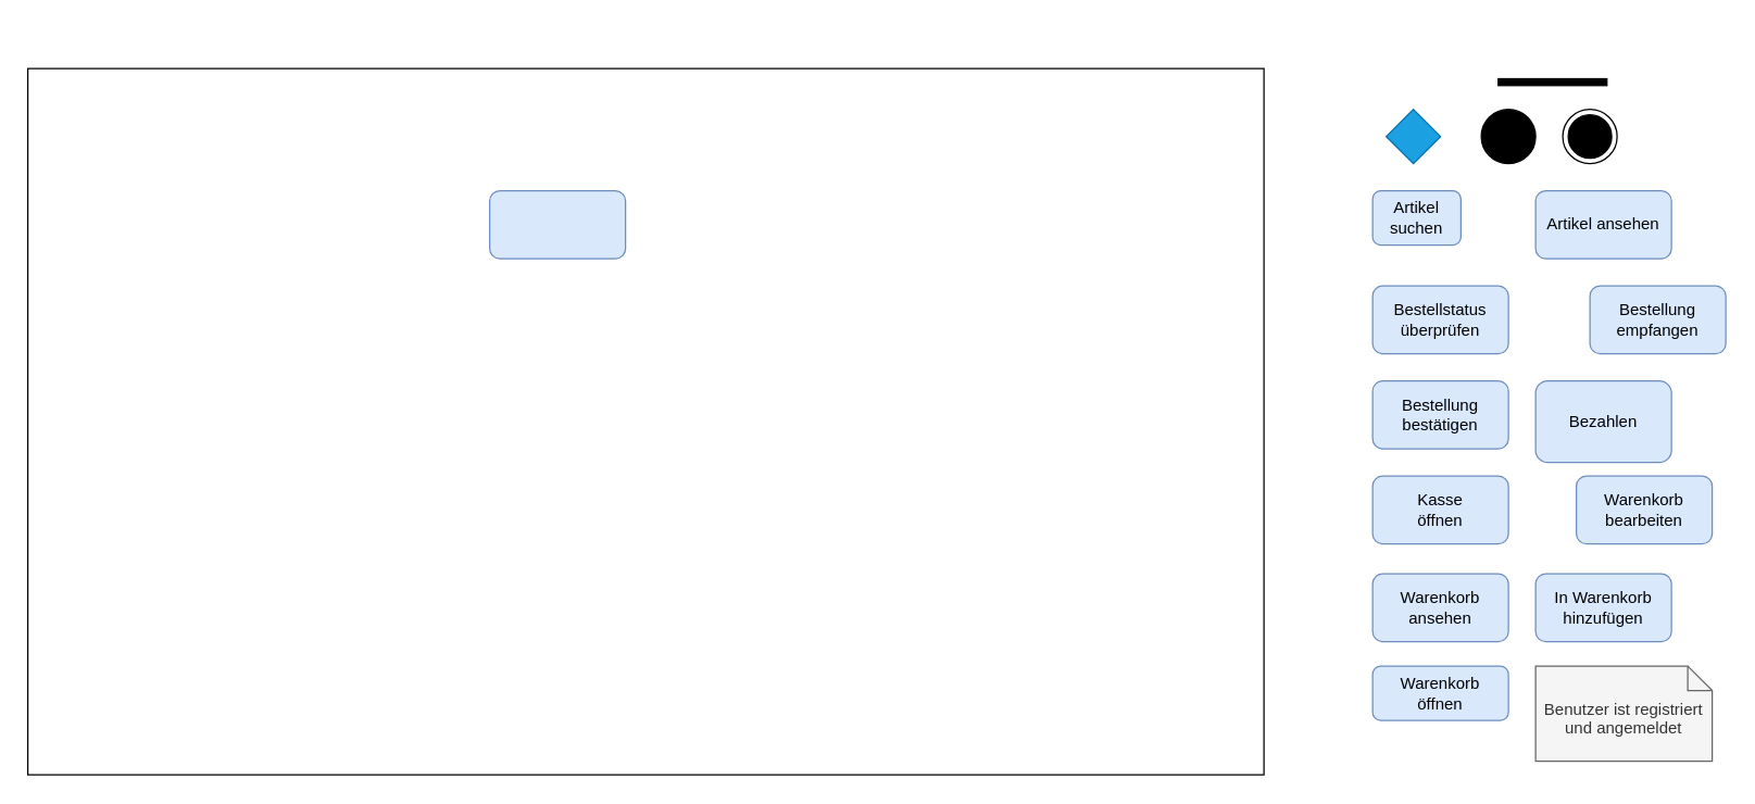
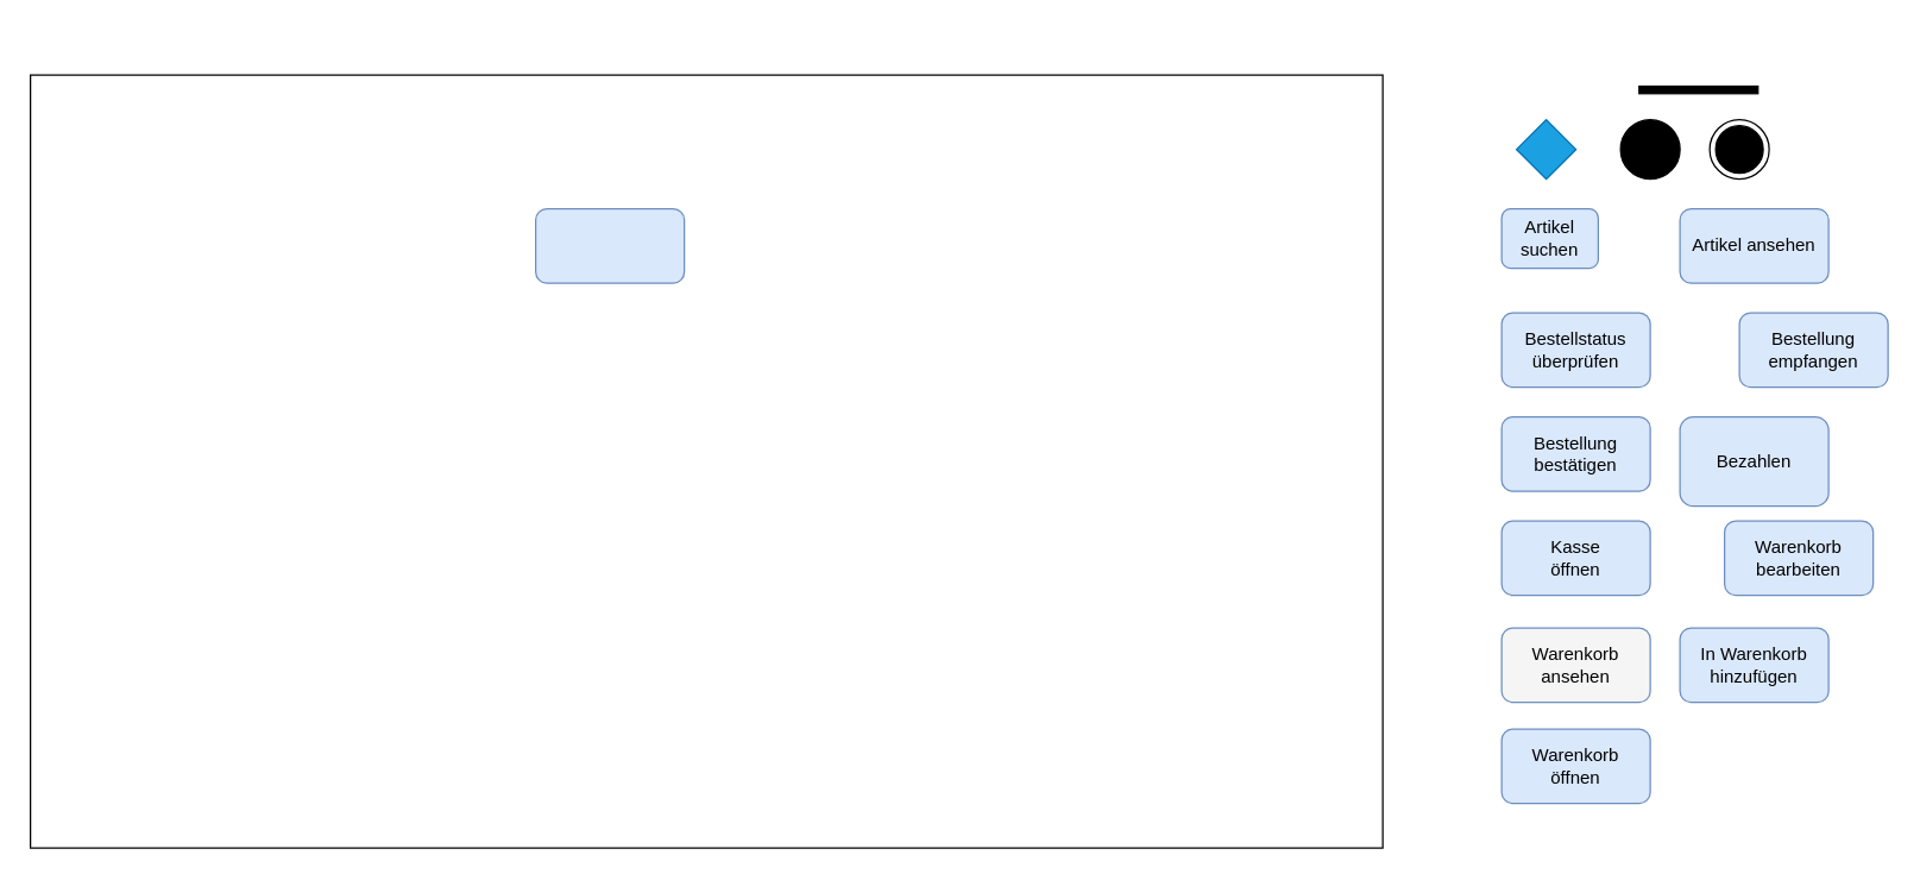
  <mxCell id="0" />
  <mxCell id="1" parent="0" />
  <mxCell id="2" value="" style="ellipse;fillColor=strokeColor;" vertex="1" parent="1"><mxGeometry x="1090" y="80" width="40" height="40" as="geometry" /></mxCell>
  <mxCell id="3" value="Artikel suchen" style="rounded=1;whiteSpace=wrap;html=1;fillColor=#dae8fc;strokeColor=#6c8ebf;" vertex="1" parent="1"><mxGeometry x="1010" y="140" width="65" height="40" as="geometry" /></mxCell>
  <mxCell id="4" value="" style="rhombus;whiteSpace=wrap;html=1;fillColor=#1ba1e2;fontColor=#ffffff;strokeColor=#006EAF;" vertex="1" parent="1"><mxGeometry x="1020" y="80" width="40" height="40" as="geometry" /></mxCell>
  <mxCell id="5" value="Artikel ansehen" style="rounded=1;whiteSpace=wrap;html=1;fillColor=#dae8fc;strokeColor=#6c8ebf;" vertex="1" parent="1"><mxGeometry x="1130" y="140" width="100" height="50" as="geometry" /></mxCell>
- <mxCell id="6" value="Warenkorb&lt;br&gt;öffnen" style="rounded=1;whiteSpace=wrap;html=1;fillColor=#dae8fc;strokeColor=#6c8ebf;" vertex="1" parent="1"><mxGeometry x="1010" y="490" width="100" height="40" as="geometry" /></mxCell>
+ <mxCell id="6" value="Warenkorb&lt;br&gt;öffnen" style="rounded=1;whiteSpace=wrap;html=1;fillColor=#dae8fc;strokeColor=#6c8ebf;" vertex="1" parent="1"><mxGeometry x="1010" y="490" width="100" height="50" as="geometry" /></mxCell>
  <mxCell id="7" value="Bestellung&lt;br&gt;bestätigen" style="rounded=1;whiteSpace=wrap;html=1;fillColor=#dae8fc;strokeColor=#6c8ebf;" vertex="1" parent="1"><mxGeometry x="1010" y="280" width="100" height="50" as="geometry" /></mxCell>
  <mxCell id="8" value="Bezahlen" style="rounded=1;whiteSpace=wrap;html=1;fillColor=#dae8fc;strokeColor=#6c8ebf;" vertex="1" parent="1"><mxGeometry x="1130" y="280" width="100" height="60" as="geometry" /></mxCell>
  <mxCell id="9" value="Bestellstatus&lt;br&gt;überprüfen" style="rounded=1;whiteSpace=wrap;html=1;fillColor=#dae8fc;strokeColor=#6c8ebf;" vertex="1" parent="1"><mxGeometry x="1010" y="210" width="100" height="50" as="geometry" /></mxCell>
  <mxCell id="10" value="Bestellung&lt;br&gt;empfangen" style="rounded=1;whiteSpace=wrap;html=1;fillColor=#dae8fc;strokeColor=#6c8ebf;" vertex="1" parent="1"><mxGeometry x="1170" y="210" width="100" height="50" as="geometry" /></mxCell>
  <mxCell id="11" value="" style="ellipse;html=1;shape=endState;fillColor=strokeColor;" vertex="1" parent="1"><mxGeometry x="1150" y="80" width="40" height="40" as="geometry" /></mxCell>
  <mxCell id="12" value="Kasse&lt;br&gt;öffnen" style="rounded=1;whiteSpace=wrap;html=1;fillColor=#dae8fc;strokeColor=#6c8ebf;" vertex="1" parent="1"><mxGeometry x="1010" y="350" width="100" height="50" as="geometry" /></mxCell>
- <mxCell id="13" value="Warenkorb&lt;br&gt;ansehen" style="rounded=1;whiteSpace=wrap;html=1;fillColor=#dae8fc;strokeColor=#6c8ebf;" vertex="1" parent="1"><mxGeometry x="1010" y="422" width="100" height="50" as="geometry" /></mxCell>
+ <mxCell id="13" value="Warenkorb&lt;br&gt;ansehen" style="rounded=1;whiteSpace=wrap;html=1;fillColor=#f5f5f5;strokeColor=#6c8ebf;" vertex="1" parent="1"><mxGeometry x="1010" y="422" width="100" height="50" as="geometry" /></mxCell>
  <mxCell id="14" value="Warenkorb&lt;br&gt;bearbeiten" style="rounded=1;whiteSpace=wrap;html=1;fillColor=#dae8fc;strokeColor=#6c8ebf;" vertex="1" parent="1"><mxGeometry x="1160" y="350" width="100" height="50" as="geometry" /></mxCell>
- <mxCell id="15" value="Benutzer ist registriert&lt;br&gt;und angemeldet" style="shape=note2;boundedLbl=1;whiteSpace=wrap;html=1;size=18;verticalAlign=top;align=center;fillColor=#f5f5f5;fontColor=#333333;strokeColor=#666666;" vertex="1" parent="1"><mxGeometry x="1130" y="490" width="130" height="70" as="geometry" /></mxCell>
  <mxCell id="16" value="" style="html=1;points=[];perimeter=orthogonalPerimeter;fillColor=strokeColor;rotation=90;" vertex="1" parent="1"><mxGeometry x="1140" y="20" width="5" height="80" as="geometry" /></mxCell>
  <mxCell id="17" value="In Warenkorb&lt;br&gt;hinzufügen" style="rounded=1;whiteSpace=wrap;html=1;fillColor=#dae8fc;strokeColor=#6c8ebf;" vertex="1" parent="1"><mxGeometry x="1130" y="422" width="100" height="50" as="geometry" /></mxCell>
  <mxCell id="18" value="" style="rounded=1;whiteSpace=wrap;html=1;fillColor=#dae8fc;strokeColor=#6c8ebf;" vertex="1" parent="1"><mxGeometry x="360" y="140" width="100" height="50" as="geometry" /></mxCell>
  <mxCell id="19" value="" style="rounded=0;whiteSpace=wrap;html=1;fontSize=16;fillColor=none;" vertex="1" parent="1"><mxGeometry x="20" y="50" width="910" height="520" as="geometry" /></mxCell>
